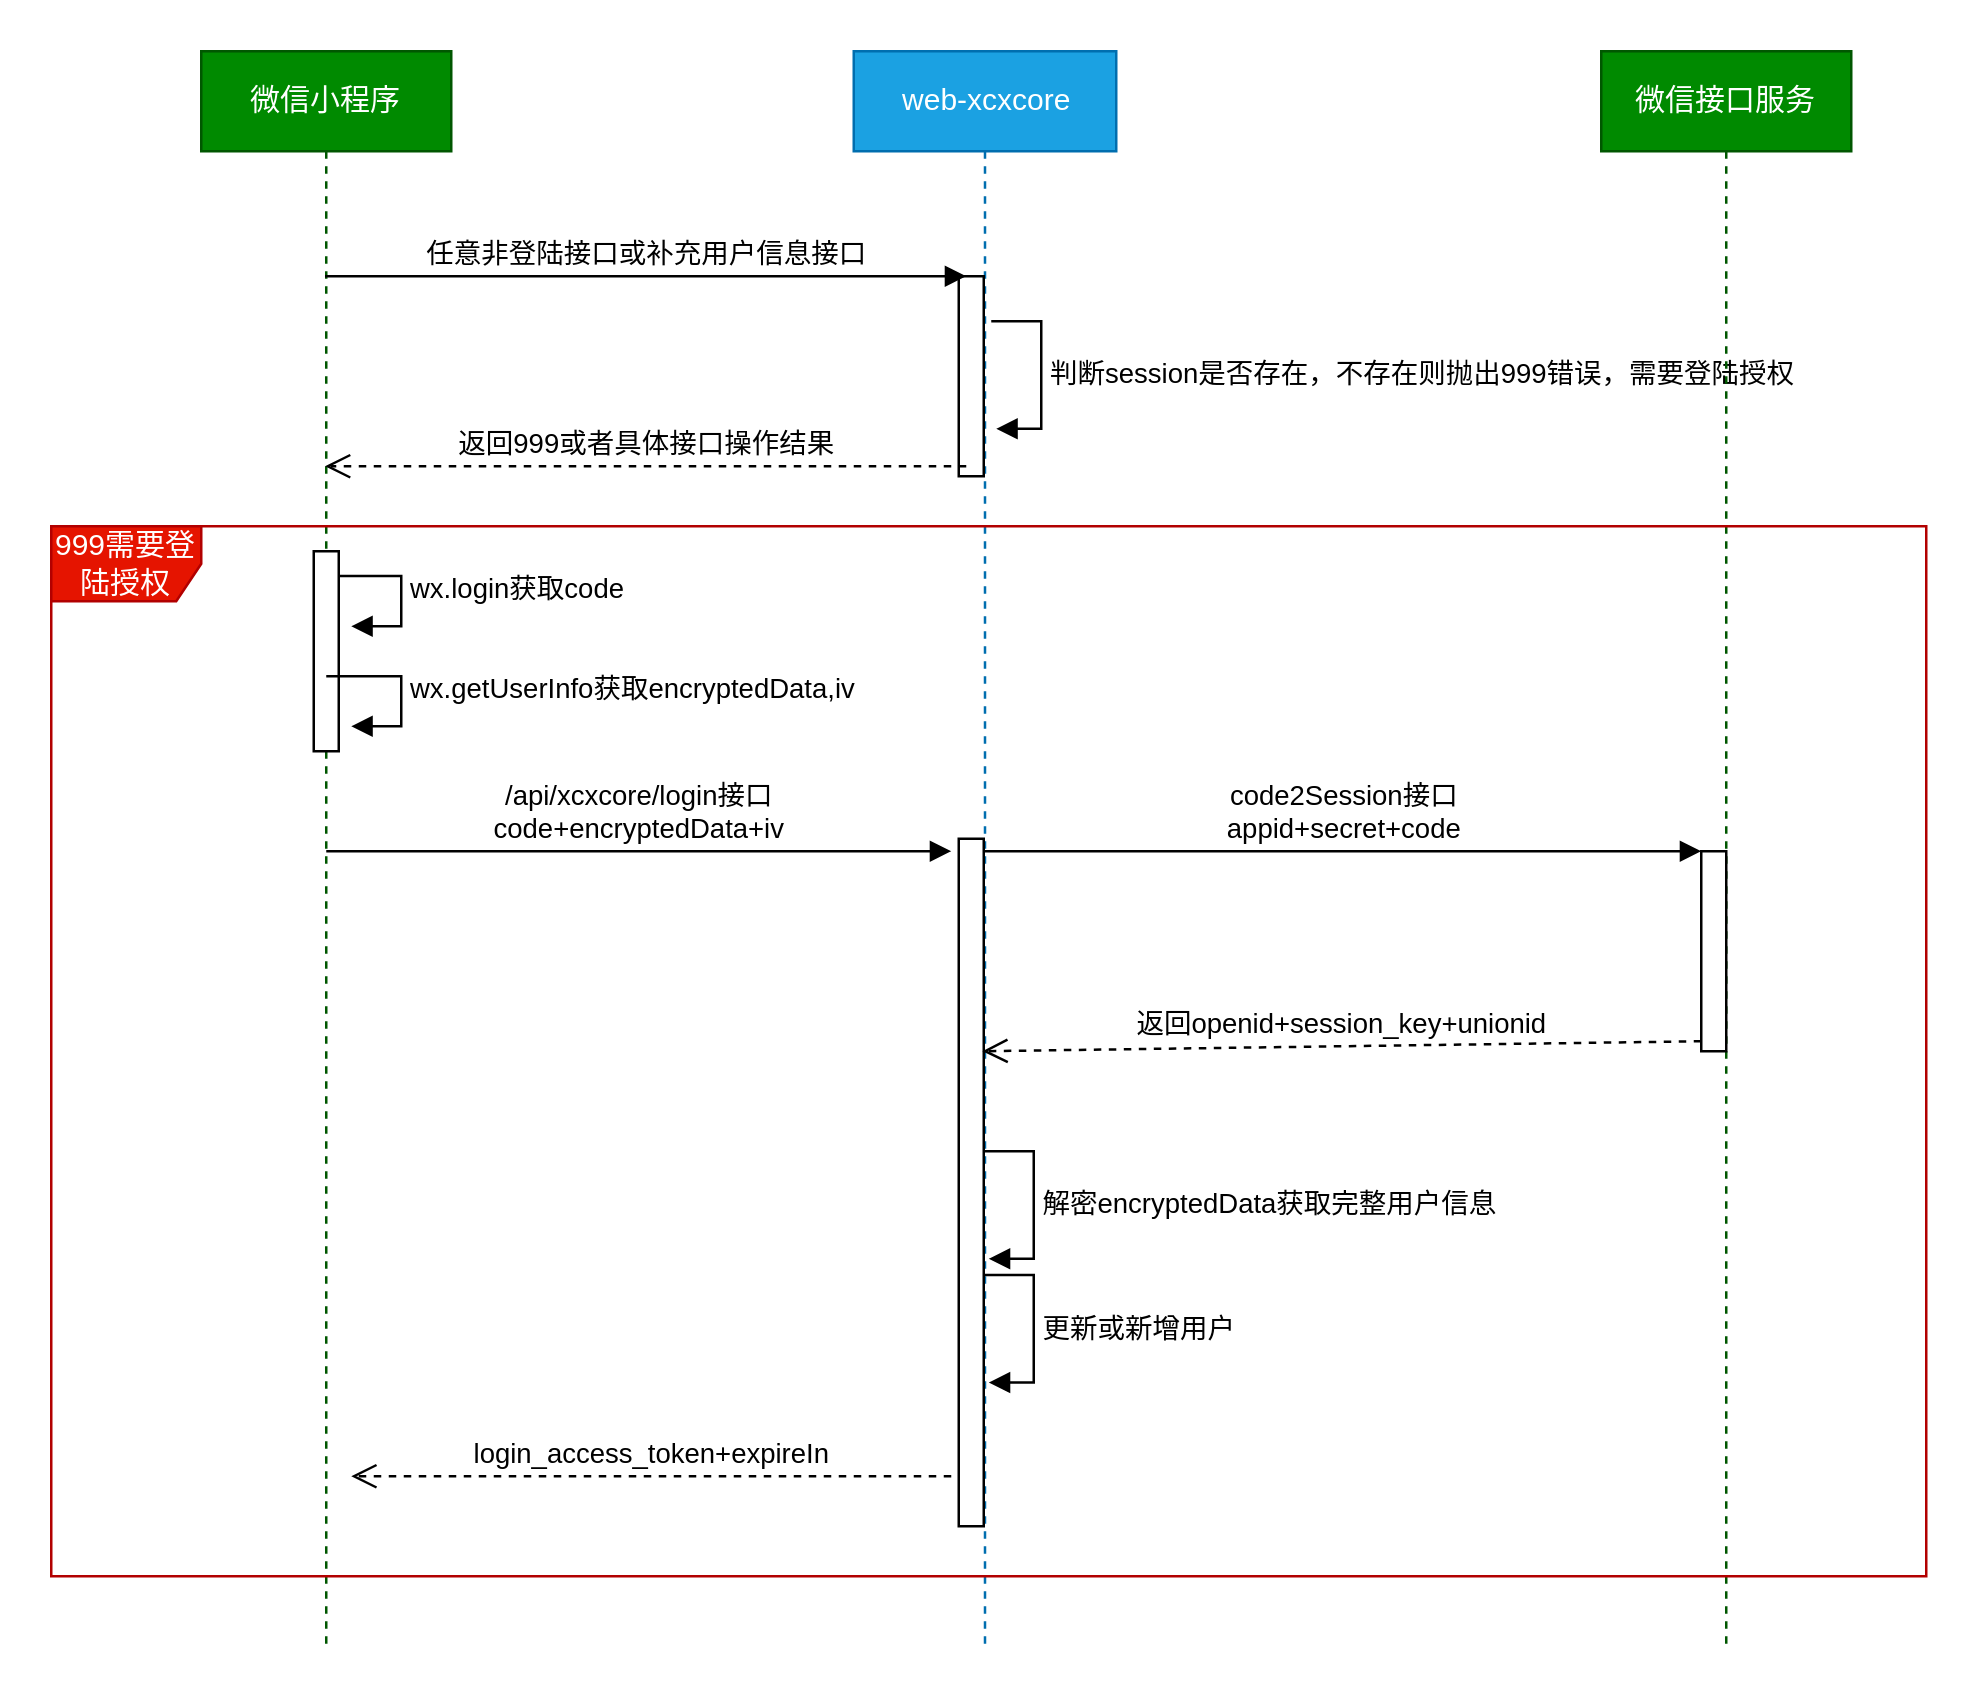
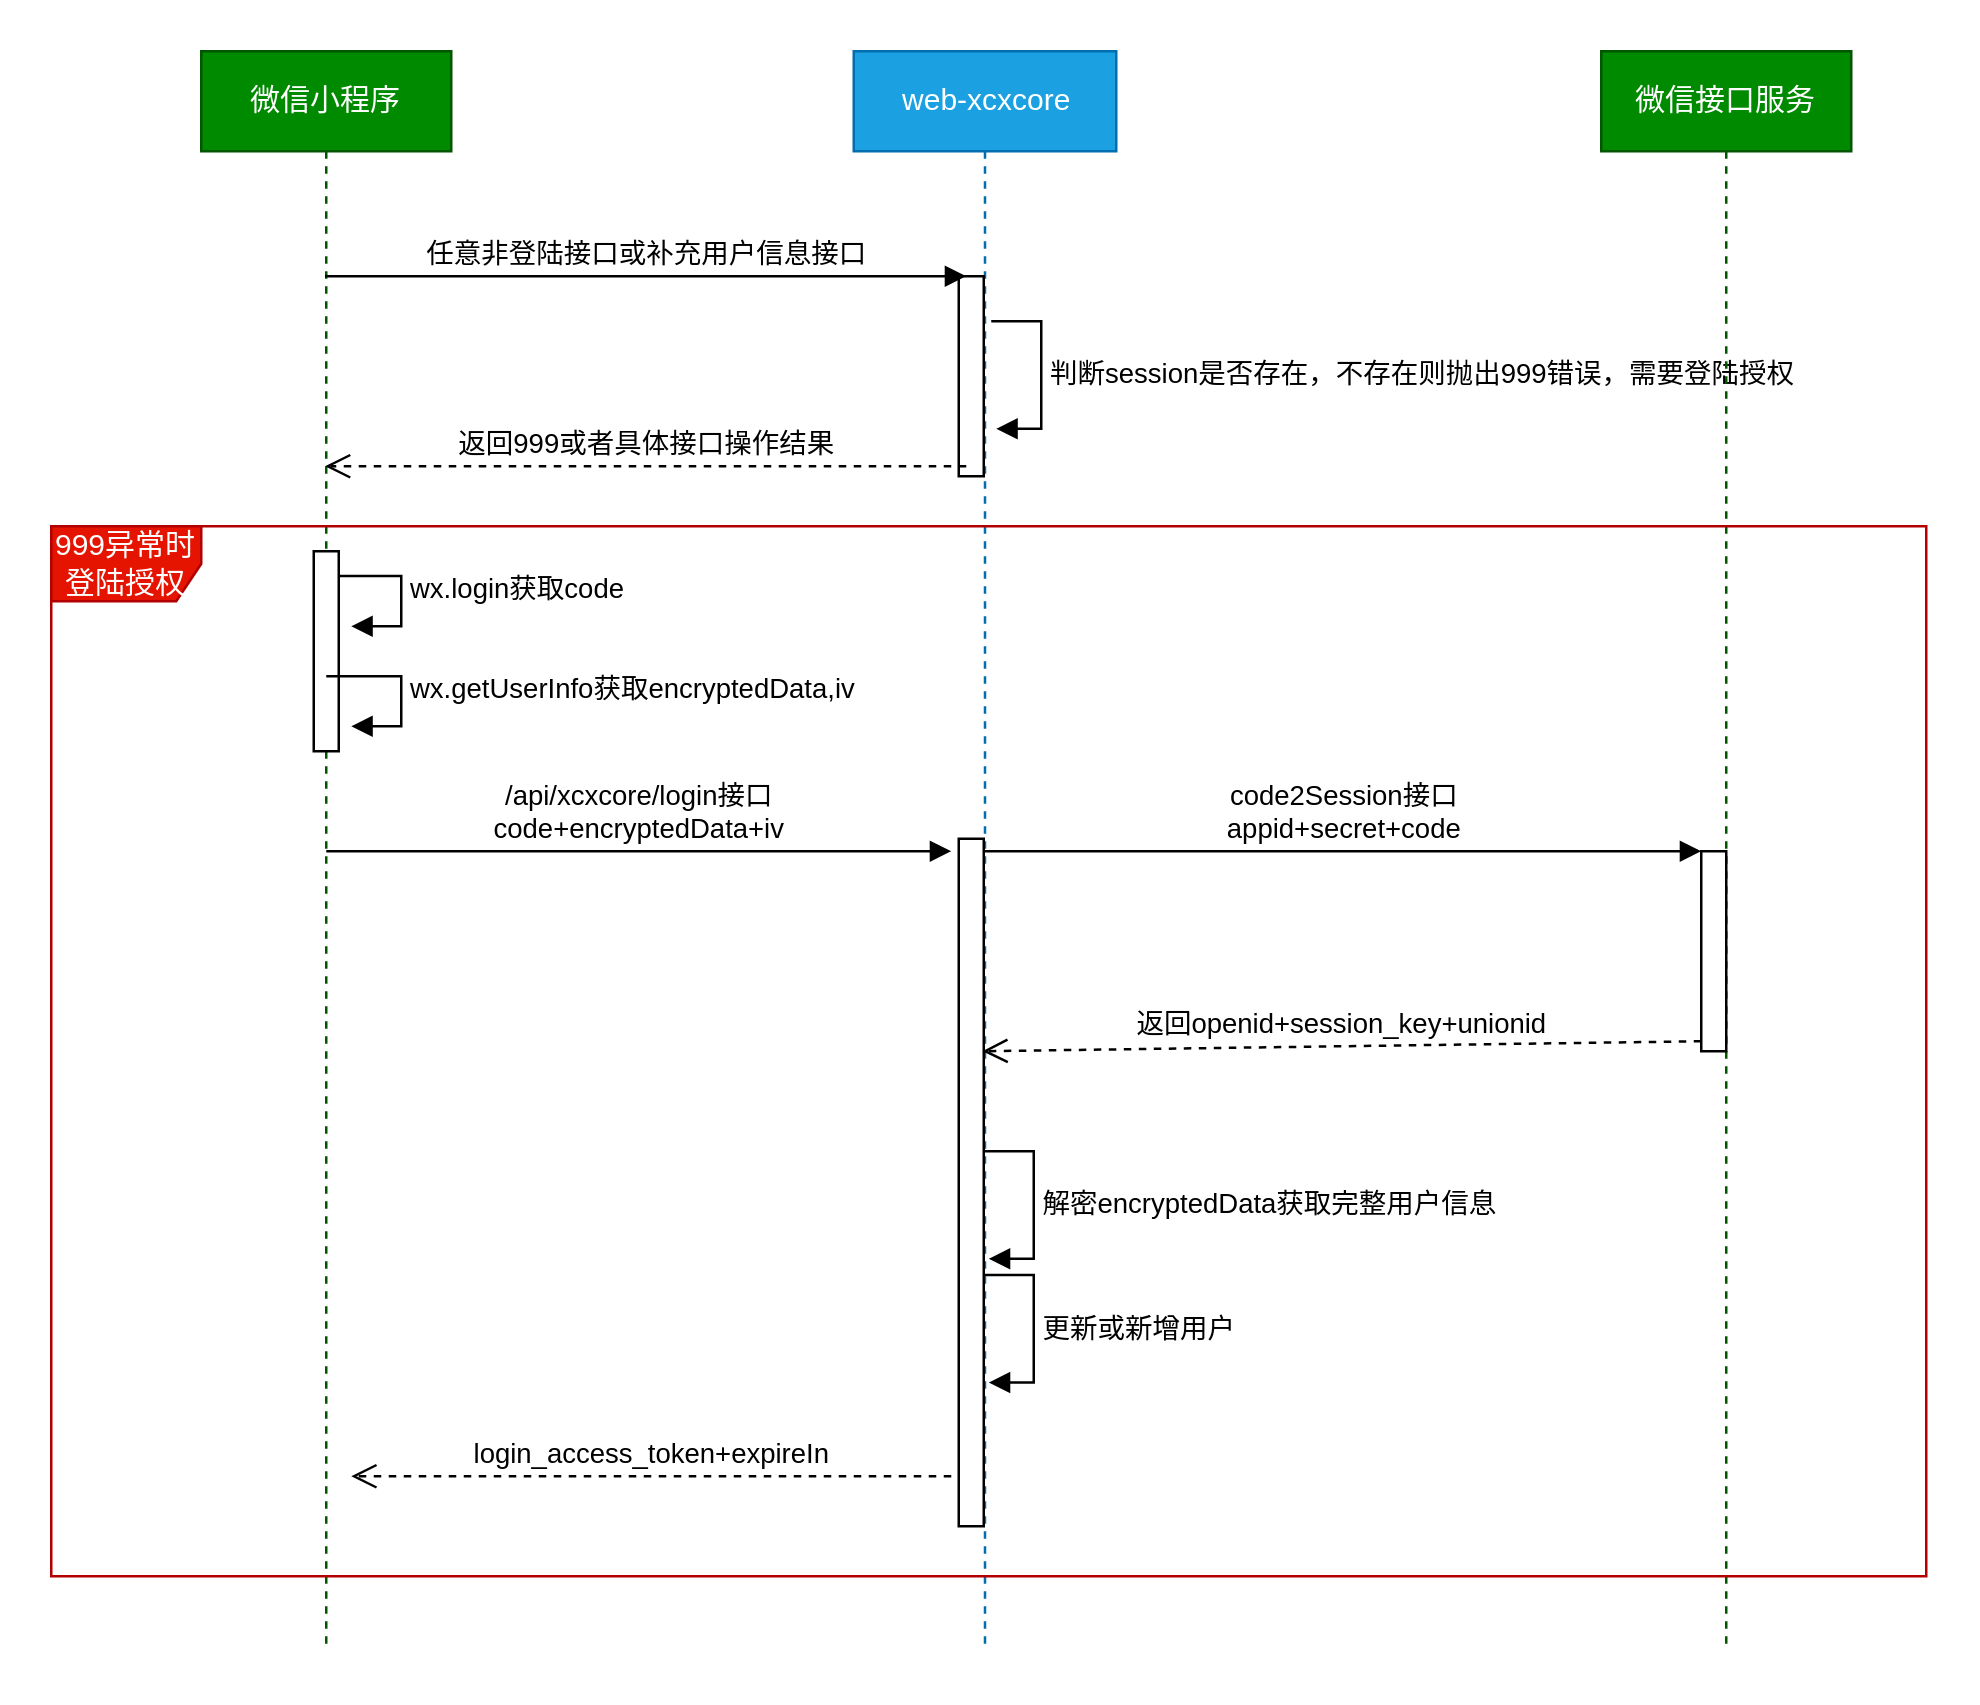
  <mxCell id="0" />
  <mxCell id="1" parent="0" />
  <mxCell id="2" value="微信小程序" style="shape=umlLifeline;perimeter=lifelinePerimeter;whiteSpace=wrap;html=1;container=1;collapsible=0;recursiveResize=0;outlineConnect=0;fillColor=#008a00;strokeColor=#005700;fontColor=#ffffff;" parent="1" vertex="1"><mxGeometry x="80" y="20" width="100" height="640" as="geometry" /></mxCell>
  <mxCell id="3" value="wx.login获取code" style="edgeStyle=orthogonalEdgeStyle;html=1;align=left;spacingLeft=2;endArrow=block;rounded=0;entryX=1;entryY=0;exitX=0.5;exitY=0.328;exitDx=0;exitDy=0;exitPerimeter=0;" parent="2" source="2" edge="1"><mxGeometry relative="1" as="geometry"><mxPoint x="55" y="210" as="sourcePoint" /><Array as="points"><mxPoint x="80" y="210" /><mxPoint x="80" y="230" /></Array><mxPoint x="60" y="230" as="targetPoint" /></mxGeometry></mxCell>
  <mxCell id="4" value="" style="html=1;points=[];perimeter=orthogonalPerimeter;" parent="2" vertex="1"><mxGeometry x="45" y="200" width="10" height="80" as="geometry" /></mxCell>
  <mxCell id="5" value="&lt;div&gt;/api/xcxcore/login接口&lt;/div&gt;&lt;div&gt;code+encryptedData+iv&lt;/div&gt;" style="html=1;verticalAlign=bottom;endArrow=block;" parent="2" edge="1"><mxGeometry width="80" relative="1" as="geometry"><mxPoint x="50" y="320" as="sourcePoint" /><mxPoint x="300" y="320" as="targetPoint" /></mxGeometry></mxCell>
  <mxCell id="6" value="web-xcxcore" style="html=1;points=[];perimeter=orthogonalPerimeter;shape=umlLifeline;participant=label;fontFamily=Helvetica;fontSize=12;fontColor=#ffffff;align=center;strokeColor=#006EAF;fillColor=#1ba1e2;recursiveResize=0;container=1;collapsible=0;" parent="1" vertex="1"><mxGeometry x="341" y="20" width="105" height="640" as="geometry" /></mxCell>
  <mxCell id="7" value="判断session是否存在，不存在则抛出999错误，需要登陆授权" style="edgeStyle=orthogonalEdgeStyle;html=1;align=left;spacingLeft=2;endArrow=block;rounded=0;entryX=1.2;entryY=0.758;entryDx=0;entryDy=0;entryPerimeter=0;" parent="6" edge="1"><mxGeometry relative="1" as="geometry"><mxPoint x="55" y="108" as="sourcePoint" /><Array as="points"><mxPoint x="75" y="108" /><mxPoint x="75" y="151" /></Array><mxPoint x="57" y="151" as="targetPoint" /></mxGeometry></mxCell>
  <mxCell id="8" value="" style="html=1;points=[];perimeter=orthogonalPerimeter;" parent="6" vertex="1"><mxGeometry x="42" y="90" width="10" height="80" as="geometry" /></mxCell>
  <mxCell id="9" value="" style="html=1;points=[];perimeter=orthogonalPerimeter;" parent="6" vertex="1"><mxGeometry x="42" y="315" width="10" height="275" as="geometry" /></mxCell>
  <mxCell id="10" value="微信接口服务" style="shape=umlLifeline;perimeter=lifelinePerimeter;whiteSpace=wrap;html=1;container=1;collapsible=0;recursiveResize=0;outlineConnect=0;fillColor=#008a00;strokeColor=#005700;fontColor=#ffffff;" parent="1" vertex="1"><mxGeometry x="640" y="20" width="100" height="640" as="geometry" /></mxCell>
  <mxCell id="11" value="任意非登陆接口或补充用户信息接口" style="html=1;verticalAlign=bottom;endArrow=block;entryX=0;entryY=0;" parent="1" source="2" edge="1"><mxGeometry relative="1" as="geometry"><mxPoint x="318" y="110" as="sourcePoint" /><mxPoint x="386" y="110" as="targetPoint" /></mxGeometry></mxCell>
  <mxCell id="12" value="返回999或者具体接口操作结果" style="html=1;verticalAlign=bottom;endArrow=open;dashed=1;endSize=8;exitX=0;exitY=0.95;" parent="1" target="2" edge="1"><mxGeometry relative="1" as="geometry"><mxPoint x="318" y="186" as="targetPoint" /><mxPoint x="386" y="186" as="sourcePoint" /></mxGeometry></mxCell>
  <mxCell id="13" value="wx.getUserInfo获取encryptedData,iv" style="edgeStyle=orthogonalEdgeStyle;html=1;align=left;spacingLeft=2;endArrow=block;rounded=0;entryX=1;entryY=0;" parent="1" edge="1"><mxGeometry relative="1" as="geometry"><mxPoint x="130" y="270" as="sourcePoint" /><Array as="points"><mxPoint x="160" y="270" /><mxPoint x="160" y="290" /></Array><mxPoint x="140" y="290" as="targetPoint" /></mxGeometry></mxCell>
  <mxCell id="14" value="login_access_token+expireIn" style="html=1;verticalAlign=bottom;endArrow=open;dashed=1;endSize=8;" parent="1" edge="1"><mxGeometry relative="1" as="geometry"><mxPoint x="380" y="590" as="sourcePoint" /><mxPoint x="140" y="590" as="targetPoint" /><Array as="points" /></mxGeometry></mxCell>
  <mxCell id="15" value="" style="html=1;points=[];perimeter=orthogonalPerimeter;" parent="1" vertex="1"><mxGeometry x="680" y="340" width="10" height="80" as="geometry" /></mxCell>
  <mxCell id="16" value="&lt;div&gt;code2Session接口&lt;/div&gt;&lt;div&gt;appid+secret+code&lt;/div&gt;" style="html=1;verticalAlign=bottom;endArrow=block;entryX=0;entryY=0;" parent="1" source="9" target="15" edge="1"><mxGeometry relative="1" as="geometry"><mxPoint x="610" y="340" as="sourcePoint" /></mxGeometry></mxCell>
  <mxCell id="17" value="返回openid+session_key+unionid" style="html=1;verticalAlign=bottom;endArrow=open;dashed=1;endSize=8;exitX=0;exitY=0.95;entryX=0.49;entryY=0.625;entryDx=0;entryDy=0;entryPerimeter=0;" parent="1" source="15" target="6" edge="1"><mxGeometry relative="1" as="geometry"><mxPoint x="610" y="416" as="targetPoint" /></mxGeometry></mxCell>
  <mxCell id="18" value="更新或新增用户&lt;br&gt;" style="edgeStyle=orthogonalEdgeStyle;html=1;align=left;spacingLeft=2;endArrow=block;rounded=0;entryX=1.2;entryY=0.758;entryDx=0;entryDy=0;entryPerimeter=0;" parent="1" edge="1"><mxGeometry relative="1" as="geometry"><mxPoint x="393" y="509.5" as="sourcePoint" /><Array as="points"><mxPoint x="413" y="509.5" /><mxPoint x="413" y="552.5" /></Array><mxPoint x="395" y="552.5" as="targetPoint" /></mxGeometry></mxCell>
  <mxCell id="19" value="解密&lt;span&gt;encryptedData获取完整用户信息&lt;/span&gt;" style="edgeStyle=orthogonalEdgeStyle;html=1;align=left;spacingLeft=2;endArrow=block;rounded=0;entryX=1.2;entryY=0.758;entryDx=0;entryDy=0;entryPerimeter=0;" parent="1" edge="1"><mxGeometry relative="1" as="geometry"><mxPoint x="393" y="460" as="sourcePoint" /><Array as="points"><mxPoint x="413" y="459.5" /><mxPoint x="413" y="502.5" /></Array><mxPoint x="395" y="503" as="targetPoint" /></mxGeometry></mxCell>
- <mxCell id="20" value="999需要登陆授权" style="shape=umlFrame;whiteSpace=wrap;html=1;fillColor=#e51400;strokeColor=#B20000;fontColor=#ffffff;" parent="1" vertex="1"><mxGeometry x="20" y="210" width="750" height="420" as="geometry" /></mxCell>
+ <mxCell id="20" value="999异常时登陆授权" style="shape=umlFrame;whiteSpace=wrap;html=1;fillColor=#e51400;strokeColor=#B20000;fontColor=#ffffff;" parent="1" vertex="1"><mxGeometry x="20" y="210" width="750" height="420" as="geometry" /></mxCell>
